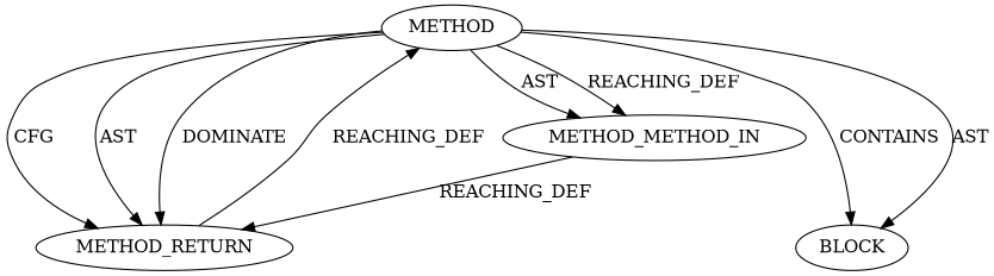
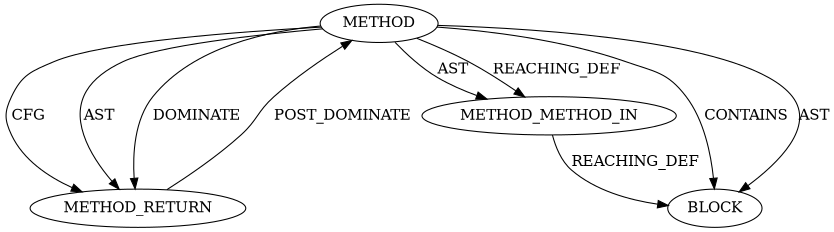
  digraph {
    node [CODE="<empty>" ORDER=1 TYPE_FULL_NAME=ANY]
    n1 [AST_PARENT_FULL_NAME="<global>" AST_PARENT_TYPE=NAMESPACE_BLOCK FILENAME="<empty>" FULL_NAME=shash_desc_zero IS_EXTERNAL=true NAME=shash_desc_zero ORDER=0 label=METHOD TYPE_FULL_NAME=""]
    n2 [CODE=RET EVALUATION_STRATEGY=BY_VALUE ORDER=2 label=METHOD_RETURN]
    n3 [CODE=p1 EVALUATION_STRATEGY=BY_VALUE INDEX=1 IS_VARIADIC=false NAME=p1 label=METHOD_METHOD_IN]
    n4 [ARGUMENT_INDEX=1 label=BLOCK]
    n1 -> n2 [label=CFG]
    n1 -> n2 [label=AST]
    n1 -> n2 [label=DOMINATE]
    n1 -> n3 [label=AST]
    n1 -> n3 [label=REACHING_DEF]
    n1 -> n4 [label=CONTAINS]
    n1 -> n4 [label=AST]
-   n2 -> n1 [label=REACHING_DEF]
-   n3 -> n2 [VARIABLE=p1 label=REACHING_DEF]
+   n2 -> n1 [label=POST_DOMINATE]
+   n3 -> n4 [VARIABLE=p1 label=REACHING_DEF]
  }
